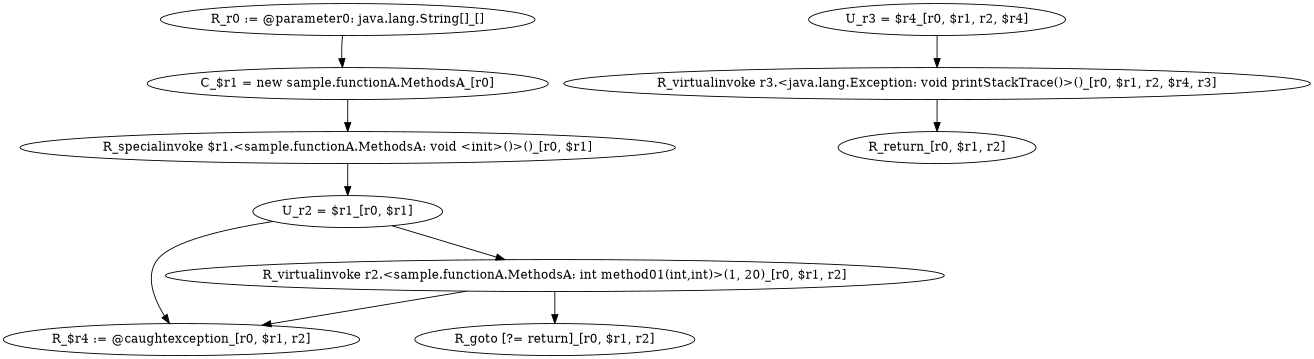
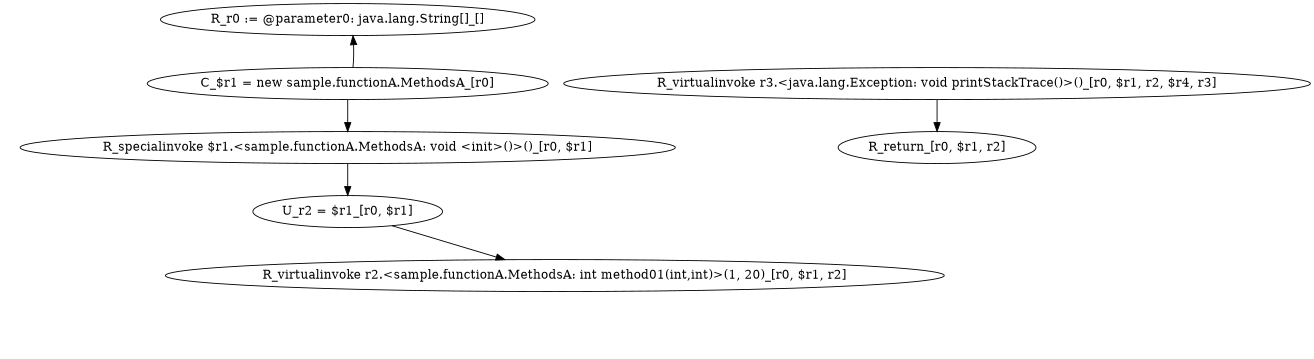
  digraph {
    "R_r0 := @parameter0: java.lang.String[]_[]"
    "C_$r1 = new sample.functionA.MethodsA_[r0]"
    "R_specialinvoke $r1.<sample.functionA.MethodsA: void <init>()>()_[r0, $r1]"
    "U_r2 = $r1_[r0, $r1]"
    "R_virtualinvoke r2.<sample.functionA.MethodsA: int method01(int,int)>(1, 20)_[r0, $r1, r2]"
-   "R_$r4 := @caughtexception_[r0, $r1, r2]"
-   "R_goto [?= return]_[r0, $r1, r2]"
-   "U_r3 = $r4_[r0, $r1, r2, $r4]"
    "R_virtualinvoke r3.<java.lang.Exception: void printStackTrace()>()_[r0, $r1, r2, $r4, r3]"
    "R_return_[r0, $r1, r2]"
-   "R_r0 := @parameter0: java.lang.String[]_[]" -> "C_$r1 = new sample.functionA.MethodsA_[r0]"
+   "C_$r1 = new sample.functionA.MethodsA_[r0]" -> "R_r0 := @parameter0: java.lang.String[]_[]"
    "C_$r1 = new sample.functionA.MethodsA_[r0]" -> "R_specialinvoke $r1.<sample.functionA.MethodsA: void <init>()>()_[r0, $r1]"
    "R_specialinvoke $r1.<sample.functionA.MethodsA: void <init>()>()_[r0, $r1]" -> "U_r2 = $r1_[r0, $r1]"
    "U_r2 = $r1_[r0, $r1]" -> "R_virtualinvoke r2.<sample.functionA.MethodsA: int method01(int,int)>(1, 20)_[r0, $r1, r2]"
-   "U_r2 = $r1_[r0, $r1]" -> "R_$r4 := @caughtexception_[r0, $r1, r2]"
-   "R_virtualinvoke r2.<sample.functionA.MethodsA: int method01(int,int)>(1, 20)_[r0, $r1, r2]" -> "R_$r4 := @caughtexception_[r0, $r1, r2]"
-   "R_virtualinvoke r2.<sample.functionA.MethodsA: int method01(int,int)>(1, 20)_[r0, $r1, r2]" -> "R_goto [?= return]_[r0, $r1, r2]"
-   "U_r3 = $r4_[r0, $r1, r2, $r4]" -> "R_virtualinvoke r3.<java.lang.Exception: void printStackTrace()>()_[r0, $r1, r2, $r4, r3]"
    "R_virtualinvoke r3.<java.lang.Exception: void printStackTrace()>()_[r0, $r1, r2, $r4, r3]" -> "R_return_[r0, $r1, r2]"
  }
